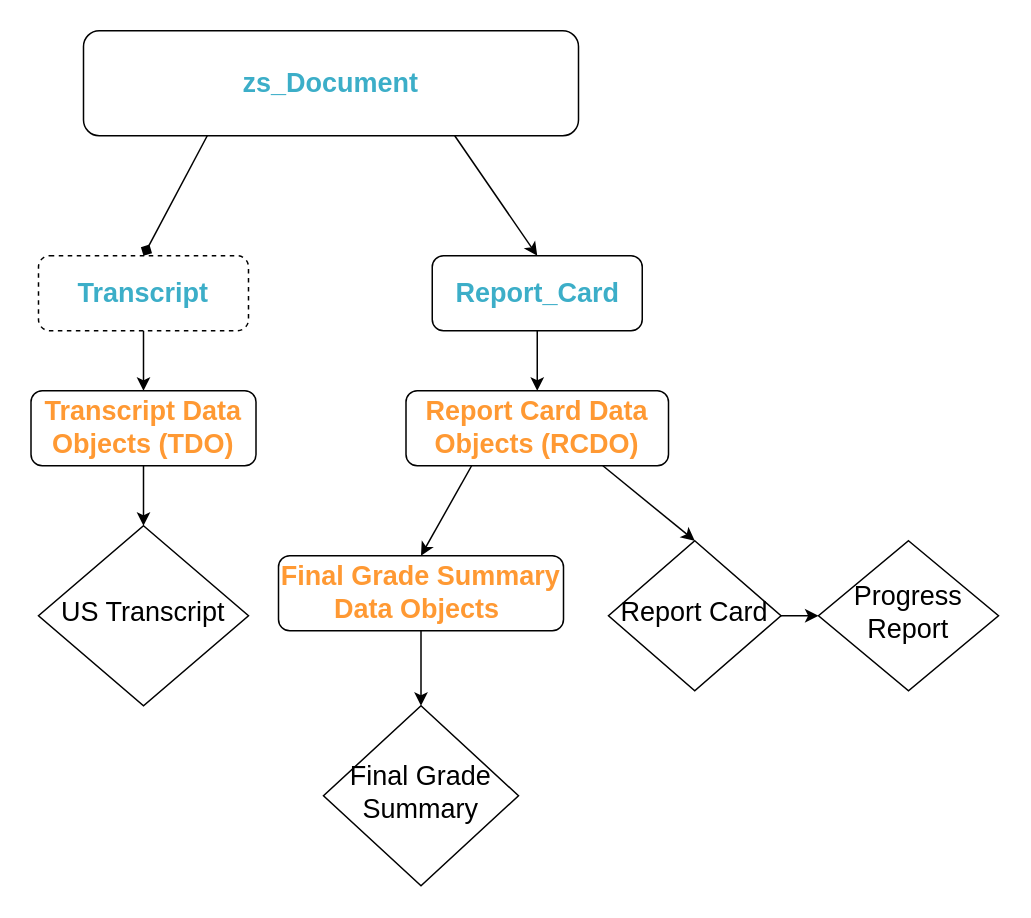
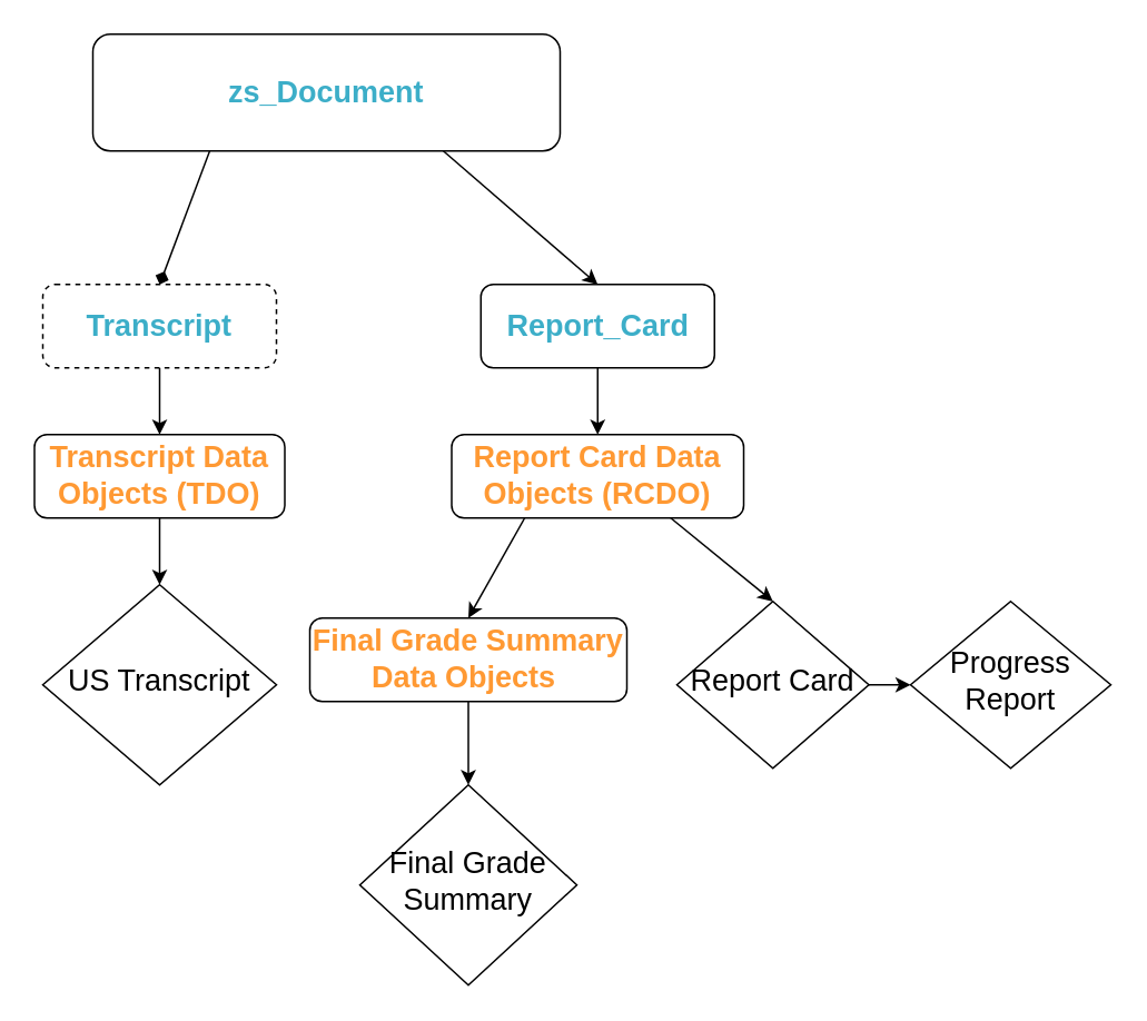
  <mxCell id="0" />
  <mxCell id="1" parent="0" />
- <mxCell id="2" value="&lt;font color=&quot;#3caec8&quot; style=&quot;font-size: 18px;&quot;&gt;&lt;b style=&quot;&quot;&gt;zs_Document&lt;/b&gt;&lt;/font&gt;" style="rounded=1;whiteSpace=wrap;html=1;fontSize=12;glass=0;strokeWidth=1;shadow=0;" parent="1" vertex="1"><mxGeometry x="55" y="20" width="330" height="70" as="geometry" /></mxCell>
+ <mxCell id="2" value="&lt;font color=&quot;#3caec8&quot; style=&quot;font-size: 18px;&quot;&gt;&lt;b style=&quot;&quot;&gt;zs_Document&lt;/b&gt;&lt;/font&gt;" style="rounded=1;whiteSpace=wrap;html=1;fontSize=12;glass=0;strokeWidth=1;shadow=0;" parent="1" vertex="1"><mxGeometry x="55" y="20" width="280" height="70" as="geometry" /></mxCell>
  <mxCell id="3" value="&lt;font style=&quot;font-size: 18px;&quot;&gt;Report Card&lt;/font&gt;" style="rhombus;whiteSpace=wrap;html=1;shadow=0;fontFamily=Helvetica;fontSize=12;align=center;strokeWidth=1;spacing=6;spacingTop=-4;" parent="1" vertex="1"><mxGeometry x="405" y="360" width="115" height="100" as="geometry" /></mxCell>
  <mxCell id="4" value="&lt;font color=&quot;#3caec8&quot; style=&quot;font-size: 18px;&quot;&gt;&lt;b&gt;Report_Card&lt;/b&gt;&lt;/font&gt;" style="rounded=1;whiteSpace=wrap;html=1;fontSize=12;glass=0;strokeWidth=1;shadow=0;" parent="1" vertex="1"><mxGeometry x="287.5" y="170" width="140" height="50" as="geometry" /></mxCell>
  <mxCell id="5" value="&lt;font style=&quot;font-size: 18px;&quot;&gt;US Transcript&lt;/font&gt;" style="rhombus;whiteSpace=wrap;html=1;shadow=0;fontFamily=Helvetica;fontSize=12;align=center;strokeWidth=1;spacing=6;spacingTop=-4;" parent="1" vertex="1"><mxGeometry x="25" y="350" width="140" height="120" as="geometry" /></mxCell>
  <mxCell id="6" value="&lt;font style=&quot;font-size: 18px;&quot;&gt;Progress Report&lt;/font&gt;" style="rhombus;whiteSpace=wrap;html=1;shadow=0;fontFamily=Helvetica;fontSize=12;align=center;strokeWidth=1;spacing=6;spacingTop=-4;" parent="1" vertex="1"><mxGeometry x="545" y="360" width="120" height="100" as="geometry" /></mxCell>
  <mxCell id="7" value="" style="endArrow=classic;html=1;rounded=0;fontSize=18;exitX=1;exitY=0.5;exitDx=0;exitDy=0;" parent="1" source="3" target="6" edge="1"><mxGeometry width="50" height="50" relative="1" as="geometry"><mxPoint x="405" y="200" as="sourcePoint" /><mxPoint x="347.5" y="150" as="targetPoint" /></mxGeometry></mxCell>
  <mxCell id="8" value="&lt;font color=&quot;#3caec8&quot; style=&quot;font-size: 18px;&quot;&gt;&lt;b&gt;Transcript&lt;/b&gt;&lt;/font&gt;" style="rounded=1;whiteSpace=wrap;html=1;fontSize=12;glass=0;strokeWidth=1;shadow=0;dashed=1;" parent="1" vertex="1"><mxGeometry x="25" y="170" width="140" height="50" as="geometry" /></mxCell>
  <mxCell id="9" value="" style="endArrow=classic;html=1;rounded=0;fontSize=18;fontColor=#3CAEC8;exitX=0.5;exitY=1;exitDx=0;exitDy=0;" parent="1" source="8" edge="1"><mxGeometry width="50" height="50" relative="1" as="geometry"><mxPoint x="155" y="480" as="sourcePoint" /><mxPoint x="95" y="260" as="targetPoint" /></mxGeometry></mxCell>
  <mxCell id="10" value="" style="endArrow=classic;html=1;rounded=0;fontSize=18;fontColor=#3CAEC8;exitX=0.75;exitY=1;exitDx=0;exitDy=0;entryX=0.5;entryY=0;entryDx=0;entryDy=0;" parent="1" source="2" target="4" edge="1"><mxGeometry width="50" height="50" relative="1" as="geometry"><mxPoint x="305" y="160" as="sourcePoint" /><mxPoint x="355" y="110" as="targetPoint" /></mxGeometry></mxCell>
  <mxCell id="11" value="" style="endArrow=diamond;html=1;rounded=0;fontSize=18;fontColor=#3CAEC8;exitX=0.25;exitY=1;exitDx=0;exitDy=0;entryX=0.5;entryY=0;entryDx=0;entryDy=0;" parent="1" source="2" target="8" edge="1"><mxGeometry width="50" height="50" relative="1" as="geometry"><mxPoint x="95" y="160" as="sourcePoint" /><mxPoint x="145" y="160" as="targetPoint" /></mxGeometry></mxCell>
  <mxCell id="12" value="&lt;font style=&quot;font-size: 18px;&quot;&gt;Final Grade Summary&lt;/font&gt;" style="rhombus;whiteSpace=wrap;html=1;shadow=0;fontFamily=Helvetica;fontSize=12;align=center;strokeWidth=1;spacing=6;spacingTop=-4;" parent="1" vertex="1"><mxGeometry x="215" y="470" width="130" height="120" as="geometry" /></mxCell>
  <mxCell id="13" value="&lt;font color=&quot;#ff9933&quot; style=&quot;font-size: 18px;&quot;&gt;&lt;b style=&quot;&quot;&gt;Transcript Data Objects (TDO)&lt;/b&gt;&lt;/font&gt;" style="rounded=1;whiteSpace=wrap;html=1;fontSize=12;glass=0;strokeWidth=1;shadow=0;" parent="1" vertex="1"><mxGeometry x="20" y="260" width="150" height="50" as="geometry" /></mxCell>
  <mxCell id="14" value="&lt;font color=&quot;#ff9933&quot; style=&quot;font-size: 18px;&quot;&gt;&lt;b style=&quot;&quot;&gt;Report Card Data Objects (RCDO)&lt;/b&gt;&lt;/font&gt;" style="rounded=1;whiteSpace=wrap;html=1;fontSize=12;glass=0;strokeWidth=1;shadow=0;" parent="1" vertex="1"><mxGeometry x="270" y="260" width="175" height="50" as="geometry" /></mxCell>
  <mxCell id="15" value="" style="endArrow=classic;html=1;rounded=0;fontSize=18;fontColor=#FF9933;exitX=0.5;exitY=1;exitDx=0;exitDy=0;" parent="1" source="13" target="5" edge="1"><mxGeometry width="50" height="50" relative="1" as="geometry"><mxPoint x="155" y="470" as="sourcePoint" /><mxPoint x="205" y="420" as="targetPoint" /></mxGeometry></mxCell>
  <mxCell id="16" value="" style="endArrow=classic;html=1;rounded=0;fontSize=18;fontColor=#FF9933;exitX=0.25;exitY=1;exitDx=0;exitDy=0;entryX=0.5;entryY=0;entryDx=0;entryDy=0;" parent="1" source="14" target="18" edge="1"><mxGeometry width="50" height="50" relative="1" as="geometry"><mxPoint x="155" y="460" as="sourcePoint" /><mxPoint x="285" y="370" as="targetPoint" /></mxGeometry></mxCell>
  <mxCell id="17" value="" style="endArrow=classic;html=1;rounded=0;fontSize=18;fontColor=#FF9933;exitX=0.75;exitY=1;exitDx=0;exitDy=0;entryX=0.5;entryY=0;entryDx=0;entryDy=0;" parent="1" source="14" target="3" edge="1"><mxGeometry width="50" height="50" relative="1" as="geometry"><mxPoint x="155" y="460" as="sourcePoint" /><mxPoint x="205" y="410" as="targetPoint" /></mxGeometry></mxCell>
  <mxCell id="18" value="&lt;font color=&quot;#ff9933&quot; style=&quot;font-size: 18px;&quot;&gt;&lt;b style=&quot;&quot;&gt;Final Grade Summary Data Objects&amp;nbsp;&lt;/b&gt;&lt;/font&gt;" style="rounded=1;whiteSpace=wrap;html=1;fontSize=12;glass=0;strokeWidth=1;shadow=0;" parent="1" vertex="1"><mxGeometry x="185" y="370" width="190" height="50" as="geometry" /></mxCell>
  <mxCell id="19" value="" style="endArrow=classic;html=1;rounded=0;fontSize=18;fontColor=#FF9933;exitX=0.5;exitY=1;exitDx=0;exitDy=0;" parent="1" source="18" edge="1"><mxGeometry width="50" height="50" relative="1" as="geometry"><mxPoint x="155" y="440" as="sourcePoint" /><mxPoint x="280" y="470" as="targetPoint" /></mxGeometry></mxCell>
  <mxCell id="20" value="" style="endArrow=classic;html=1;rounded=0;fontSize=18;fontColor=#FF9933;exitX=0.5;exitY=1;exitDx=0;exitDy=0;entryX=0.5;entryY=0;entryDx=0;entryDy=0;" parent="1" source="4" target="14" edge="1"><mxGeometry width="50" height="50" relative="1" as="geometry"><mxPoint x="155" y="440" as="sourcePoint" /><mxPoint x="205" y="390" as="targetPoint" /></mxGeometry></mxCell>
